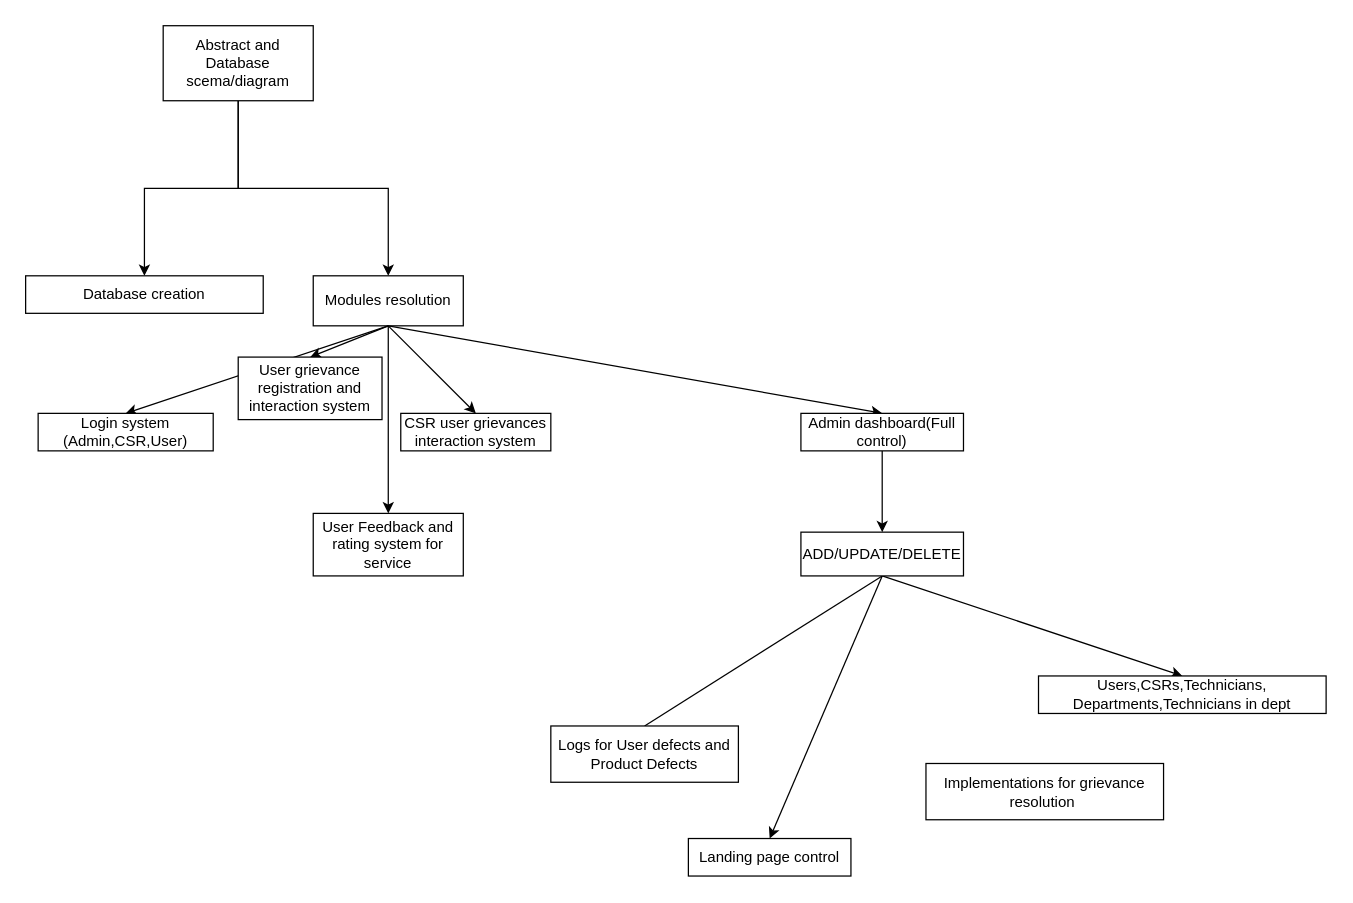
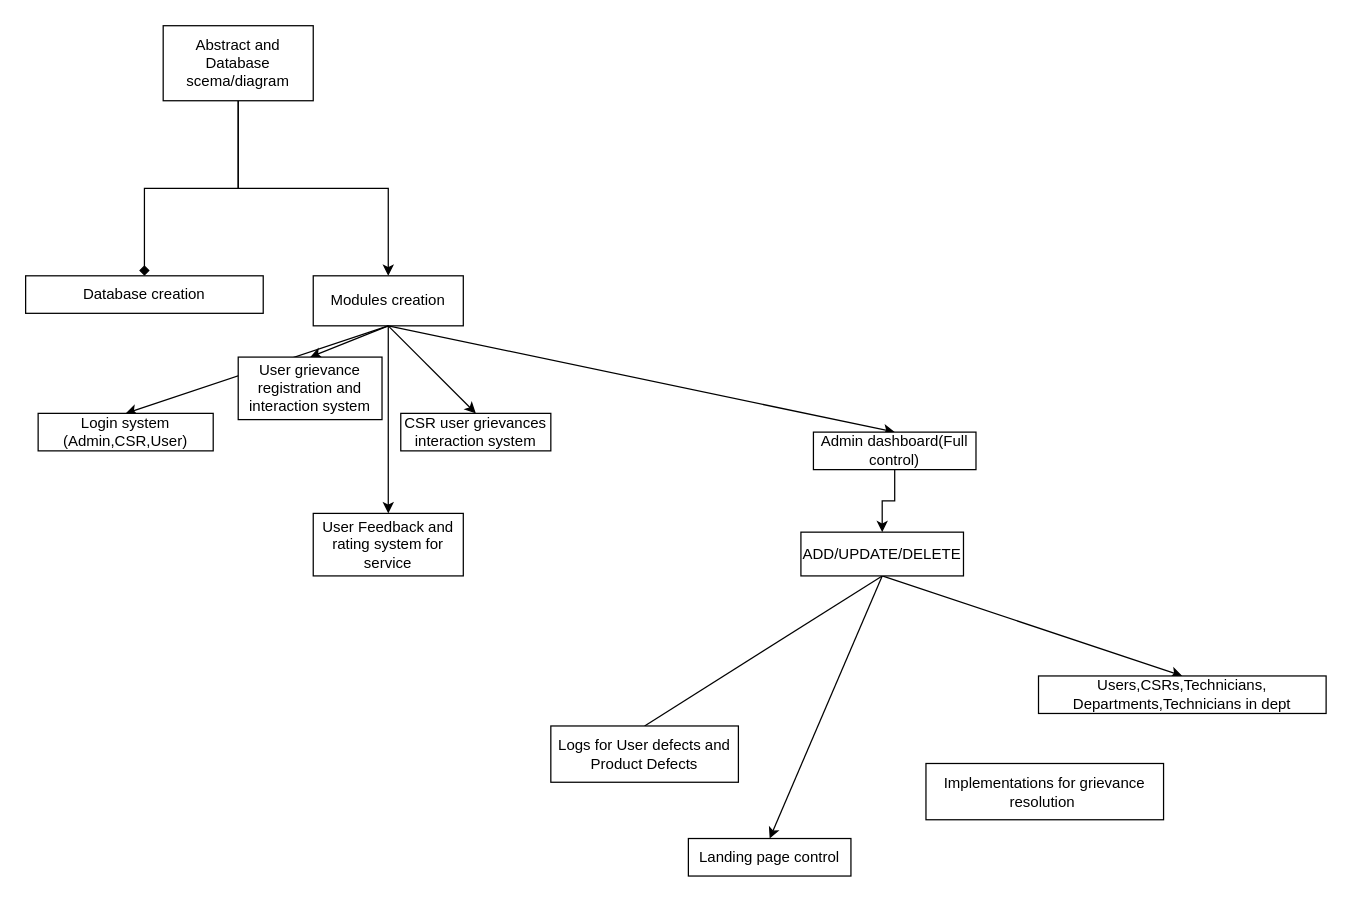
  <mxCell id="0" />
  <mxCell id="1" parent="0" />
- <mxCell id="2" value="" style="edgeStyle=orthogonalEdgeStyle;rounded=0;orthogonalLoop=1;jettySize=auto;html=1;" edge="1" parent="1" source="4" target="5"><mxGeometry relative="1" as="geometry" /></mxCell>
+ <mxCell id="2" value="" style="edgeStyle=orthogonalEdgeStyle;rounded=0;orthogonalLoop=1;jettySize=auto;html=1;endArrow=diamond;" edge="1" parent="1" source="4" target="5"><mxGeometry relative="1" as="geometry" /></mxCell>
  <mxCell id="3" value="" style="edgeStyle=orthogonalEdgeStyle;rounded=0;orthogonalLoop=1;jettySize=auto;html=1;" edge="1" parent="1" source="4" target="6"><mxGeometry relative="1" as="geometry" /></mxCell>
  <mxCell id="4" value="Abstract and Database scema/diagram" style="rounded=0;whiteSpace=wrap;html=1;" vertex="1" parent="1"><mxGeometry x="130" y="20" width="120" height="60" as="geometry" /></mxCell>
  <mxCell id="5" value="Database creation" style="rounded=0;whiteSpace=wrap;html=1;" vertex="1" parent="1"><mxGeometry x="20" y="220" width="190" height="30" as="geometry" /></mxCell>
- <mxCell id="6" value="Modules resolution" style="rounded=0;whiteSpace=wrap;html=1;" vertex="1" parent="1"><mxGeometry x="250" y="220" width="120" height="40" as="geometry" /></mxCell>
+ <mxCell id="6" value="Modules creation" style="rounded=0;whiteSpace=wrap;html=1;" vertex="1" parent="1"><mxGeometry x="250" y="220" width="120" height="40" as="geometry" /></mxCell>
  <mxCell id="7" value="" style="endArrow=classic;html=1;rounded=0;exitX=0.5;exitY=1;exitDx=0;exitDy=0;entryX=0.5;entryY=0;entryDx=0;entryDy=0;" edge="1" parent="1" source="6" target="8"><mxGeometry width="50" height="50" relative="1" as="geometry"><mxPoint x="210" y="370" as="sourcePoint" /><mxPoint x="190" y="330" as="targetPoint" /></mxGeometry></mxCell>
  <mxCell id="8" value="Login system&lt;br&gt;(Admin,CSR,User)" style="rounded=0;whiteSpace=wrap;html=1;" vertex="1" parent="1"><mxGeometry x="30" y="330" width="140" height="30" as="geometry" /></mxCell>
  <mxCell id="9" value="" style="endArrow=classic;html=1;rounded=0;exitX=0.5;exitY=1;exitDx=0;exitDy=0;entryX=0.5;entryY=0;entryDx=0;entryDy=0;" edge="1" parent="1" source="6" target="10"><mxGeometry width="50" height="50" relative="1" as="geometry"><mxPoint x="290" y="270" as="sourcePoint" /><mxPoint x="280" y="340" as="targetPoint" /></mxGeometry></mxCell>
  <mxCell id="10" value="User grievance registration and interaction system" style="rounded=0;whiteSpace=wrap;html=1;" vertex="1" parent="1"><mxGeometry x="190" y="285" width="115" height="50" as="geometry" /></mxCell>
  <mxCell id="11" value="" style="endArrow=classic;html=1;rounded=0;entryX=0.5;entryY=0;entryDx=0;entryDy=0;" edge="1" parent="1" target="12"><mxGeometry width="50" height="50" relative="1" as="geometry"><mxPoint x="310" y="260" as="sourcePoint" /><mxPoint x="420" y="330" as="targetPoint" /></mxGeometry></mxCell>
  <mxCell id="12" value="CSR user grievances interaction system" style="rounded=0;whiteSpace=wrap;html=1;" vertex="1" parent="1"><mxGeometry x="320" y="330" width="120" height="30" as="geometry" /></mxCell>
  <mxCell id="13" value="" style="endArrow=classic;html=1;rounded=0;entryX=0.5;entryY=0;entryDx=0;entryDy=0;" edge="1" parent="1" target="15"><mxGeometry width="50" height="50" relative="1" as="geometry"><mxPoint x="310" y="260" as="sourcePoint" /><mxPoint x="560" y="330" as="targetPoint" /></mxGeometry></mxCell>
  <mxCell id="14" value="" style="edgeStyle=orthogonalEdgeStyle;rounded=0;orthogonalLoop=1;jettySize=auto;html=1;" edge="1" parent="1" source="15" target="26"><mxGeometry relative="1" as="geometry" /></mxCell>
- <mxCell id="15" value="Admin dashboard(Full control)" style="rounded=0;whiteSpace=wrap;html=1;" vertex="1" parent="1"><mxGeometry x="640" y="330" width="130" height="30" as="geometry" /></mxCell>
+ <mxCell id="15" value="Admin dashboard(Full control)" style="rounded=0;whiteSpace=wrap;html=1;" vertex="1" parent="1"><mxGeometry x="650" y="345" width="130" height="30" as="geometry" /></mxCell>
  <mxCell id="16" value="" style="endArrow=classic;html=1;rounded=0;" edge="1" parent="1" target="17"><mxGeometry width="50" height="50" relative="1" as="geometry"><mxPoint x="310" y="260" as="sourcePoint" /><mxPoint x="310" y="410" as="targetPoint" /></mxGeometry></mxCell>
  <mxCell id="17" value="User Feedback and rating system for service" style="rounded=0;whiteSpace=wrap;html=1;" vertex="1" parent="1"><mxGeometry x="250" y="410" width="120" height="50" as="geometry" /></mxCell>
  <mxCell id="18" value="Landing page control" style="rounded=0;whiteSpace=wrap;html=1;" vertex="1" parent="1"><mxGeometry x="550" y="670" width="130" height="30" as="geometry" /></mxCell>
  <mxCell id="19" value="" style="endArrow=classic;html=1;rounded=0;exitX=0.5;exitY=1;exitDx=0;exitDy=0;entryX=0.5;entryY=0;entryDx=0;entryDy=0;" edge="1" parent="1" source="26" target="20"><mxGeometry width="50" height="50" relative="1" as="geometry"><mxPoint x="700" y="360" as="sourcePoint" /><mxPoint x="860" y="390" as="targetPoint" /></mxGeometry></mxCell>
  <mxCell id="20" value="Users,CSRs,Technicians,&lt;br&gt;Departments,Technicians in dept" style="rounded=0;whiteSpace=wrap;html=1;" vertex="1" parent="1"><mxGeometry x="830" y="540" width="230" height="30" as="geometry" /></mxCell>
  <mxCell id="21" style="edgeStyle=orthogonalEdgeStyle;rounded=0;orthogonalLoop=1;jettySize=auto;html=1;exitX=0.5;exitY=1;exitDx=0;exitDy=0;" edge="1" parent="1" source="20" target="20"><mxGeometry relative="1" as="geometry" /></mxCell>
  <mxCell id="22" value="" style="endArrow=none;html=1;rounded=0;exitX=0.5;exitY=1;exitDx=0;exitDy=0;entryX=0.5;entryY=0;entryDx=0;entryDy=0;" edge="1" parent="1" source="26" target="23"><mxGeometry width="50" height="50" relative="1" as="geometry"><mxPoint x="560" y="400" as="sourcePoint" /><mxPoint x="540" y="400" as="targetPoint" /></mxGeometry></mxCell>
  <mxCell id="23" value="Logs for User defects and Product Defects" style="rounded=0;whiteSpace=wrap;html=1;" vertex="1" parent="1"><mxGeometry x="440" y="580" width="150" height="45" as="geometry" /></mxCell>
  <mxCell id="24" value="" style="endArrow=classic;html=1;rounded=0;entryX=0.5;entryY=0;entryDx=0;entryDy=0;exitX=0.5;exitY=1;exitDx=0;exitDy=0;" edge="1" parent="1" source="26" target="18"><mxGeometry width="50" height="50" relative="1" as="geometry"><mxPoint x="700" y="360" as="sourcePoint" /><mxPoint x="880" y="390" as="targetPoint" /></mxGeometry></mxCell>
  <mxCell id="25" value="Implementations for grievance resolution&amp;nbsp;" style="rounded=0;whiteSpace=wrap;html=1;" vertex="1" parent="1"><mxGeometry x="740" y="610" width="190" height="45" as="geometry" /></mxCell>
  <mxCell id="26" value="ADD/UPDATE/DELETE" style="whiteSpace=wrap;html=1;rounded=0;" vertex="1" parent="1"><mxGeometry x="640" y="425" width="130" height="35" as="geometry" /></mxCell>
